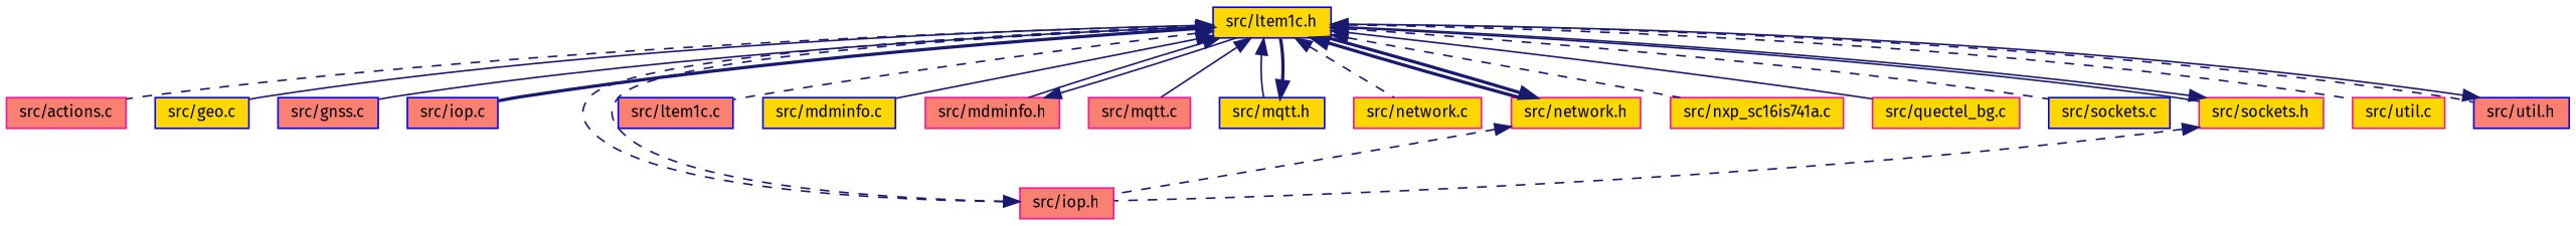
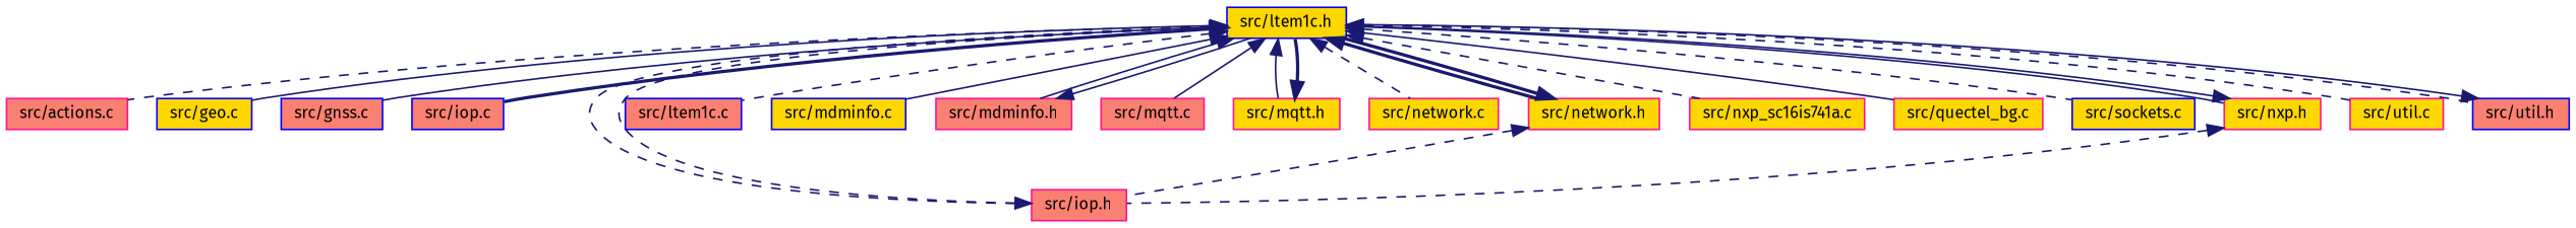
  digraph {
    fontname="Fira Sans"
    node [color=deeppink fillcolor=gold fontname="Fira Sans" fontsize=10 shape=record style=filled]
    edge [color=midnightblue dir=back fontname="Fira Sans" fontsize=10 labelfontname=Helvetica labelfontsize=10 style=dashed]
    n1 [color=blue fontcolor=black height=0.2 label="src/ltem1c.h" width=0.4]
    n2 [fillcolor=salmon height=0.2 label="src/actions.c" width=0.4]
    n3 [color=blue height=0.2 label="src/geo.c" width=0.4]
    n4 [color=blue fillcolor=salmon height=0.2 label="src/gnss.c" width=0.4]
    n5 [color=blue fillcolor=salmon height=0.2 label="src/iop.c" width=0.4]
    n6 [fillcolor=salmon height=0.2 label="src/iop.h" width=0.4]
    n7 [color=blue fillcolor=salmon height=0.2 label="src/ltem1c.c" width=0.4]
    n8 [color=blue height=0.2 label="src/mdminfo.c" width=0.4]
    n9 [fillcolor=salmon height=0.2 label="src/mdminfo.h" width=0.4]
    n10 [fillcolor=salmon height=0.2 label="src/mqtt.c" width=0.4]
-   n11 [color=blue height=0.2 label="src/mqtt.h" width=0.4]
+   n11 [height=0.2 label="src/mqtt.h" width=0.4]
    n12 [height=0.2 label="src/network.c" width=0.4]
    n13 [height=0.2 label="src/network.h" width=0.4]
    n14 [height=0.2 label="src/nxp_sc16is741a.c" width=0.4]
    n15 [height=0.2 label="src/quectel_bg.c" width=0.4]
    n16 [color=blue height=0.2 label="src/sockets.c" width=0.4]
-   n17 [height=0.2 label="src/sockets.h" width=0.4]
+   n17 [height=0.2 label="src/nxp.h" width=0.4]
    n18 [height=0.2 label="src/util.c" width=0.4]
    n19 [color=blue fillcolor=salmon height=0.2 label="src/util.h" width=0.4]
    n1 -> n2
    n1 -> n3 [style=solid]
    n1 -> n4 [style=solid]
    n1 -> n5 [style=bold]
    n1 -> n6
    n1 -> n7
    n1 -> n8 [style=solid]
    n1 -> n9 [style=solid]
    n1 -> n10 [style=solid]
    n1 -> n11 [style=solid]
    n1 -> n12
    n1 -> n13 [style=bold]
    n1 -> n14
    n1 -> n15 [style=solid]
    n1 -> n16
    n1 -> n17 [style=solid]
    n1 -> n18
    n1 -> n19
    n6 -> n1
    n9 -> n1 [style=solid]
    n11 -> n1 [style=bold]
    n13 -> n1 [style=bold]
    n13 -> n6
    n17 -> n1 [style=solid]
    n17 -> n6
    n19 -> n1 [style=solid]
  }
